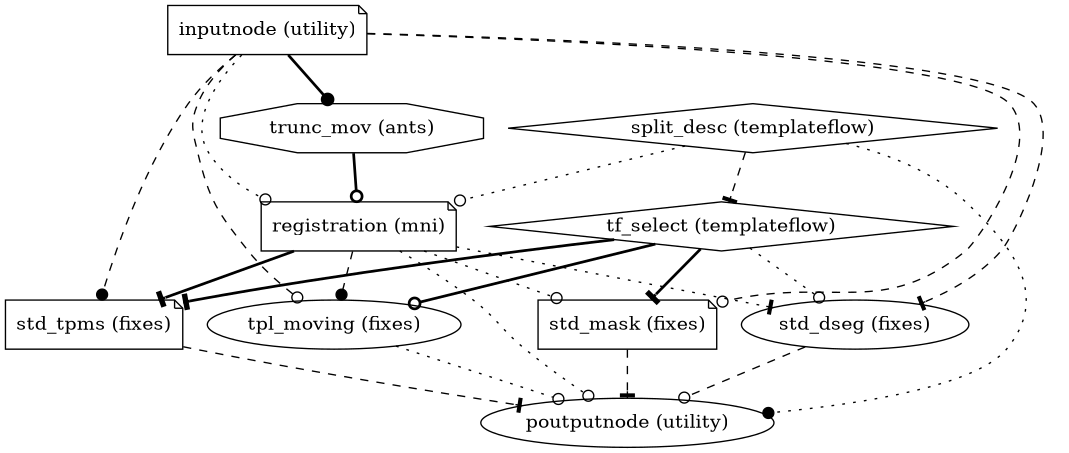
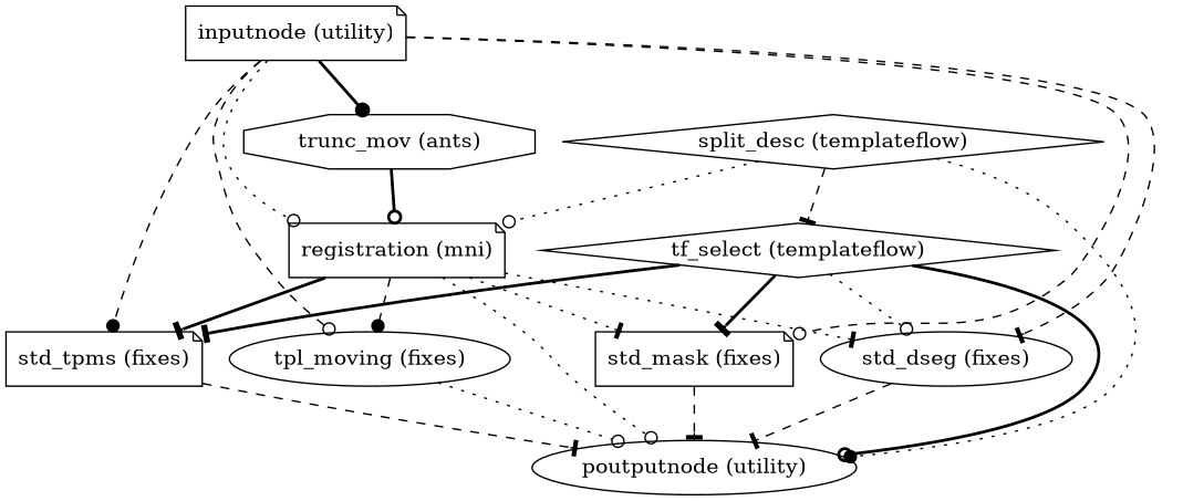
  strict digraph {
    node [shape=note]
    edge [arrowhead=odot style=dashed]
    "trunc_mov (ants)" [shape=octagon]
    "inputnode (utility)"
    "registration (mni)"
    "tpl_moving (fixes)" [shape=ellipse]
    "std_mask (fixes)"
    "std_dseg (fixes)" [shape=ellipse]
    "std_tpms (fixes)"
    "poutputnode (utility)" [shape=ellipse]
    "split_desc (templateflow)" [shape=diamond]
    "tf_select (templateflow)" [shape=diamond]
    "trunc_mov (ants)" -> "registration (mni)" [style=bold]
    "inputnode (utility)" -> "trunc_mov (ants)" [arrowhead=dot style=bold]
    "inputnode (utility)" -> "registration (mni)" [style=dotted]
    "inputnode (utility)" -> "tpl_moving (fixes)"
    "inputnode (utility)" -> "std_mask (fixes)"
    "inputnode (utility)" -> "std_dseg (fixes)" [arrowhead=tee]
    "inputnode (utility)" -> "std_tpms (fixes)" [arrowhead=dot]
    "registration (mni)" -> "tpl_moving (fixes)" [arrowhead=dot]
-   "registration (mni)" -> "std_mask (fixes)" [style=dotted]
+   "registration (mni)" -> "std_mask (fixes)" [arrowhead=tee style=dotted]
    "registration (mni)" -> "std_dseg (fixes)" [arrowhead=tee style=dotted]
    "registration (mni)" -> "std_tpms (fixes)" [arrowhead=tee style=bold]
    "registration (mni)" -> "poutputnode (utility)" [style=dotted]
    "tpl_moving (fixes)" -> "poutputnode (utility)" [style=dotted]
    "std_mask (fixes)" -> "poutputnode (utility)" [arrowhead=tee]
-   "std_dseg (fixes)" -> "poutputnode (utility)"
+   "std_dseg (fixes)" -> "poutputnode (utility)" [arrowhead=tee]
    "std_tpms (fixes)" -> "poutputnode (utility)" [arrowhead=tee]
    "split_desc (templateflow)" -> "registration (mni)" [style=dotted]
    "split_desc (templateflow)" -> "poutputnode (utility)" [arrowhead=dot style=dotted]
    "split_desc (templateflow)" -> "tf_select (templateflow)" [arrowhead=tee]
-   "tf_select (templateflow)" -> "tpl_moving (fixes)" [style=bold]
+   "tf_select (templateflow)" -> "poutputnode (utility)" [style=bold]
    "tf_select (templateflow)" -> "std_mask (fixes)" [arrowhead=tee style=bold]
    "tf_select (templateflow)" -> "std_dseg (fixes)" [style=dotted]
    "tf_select (templateflow)" -> "std_tpms (fixes)" [arrowhead=tee style=bold]
  }
